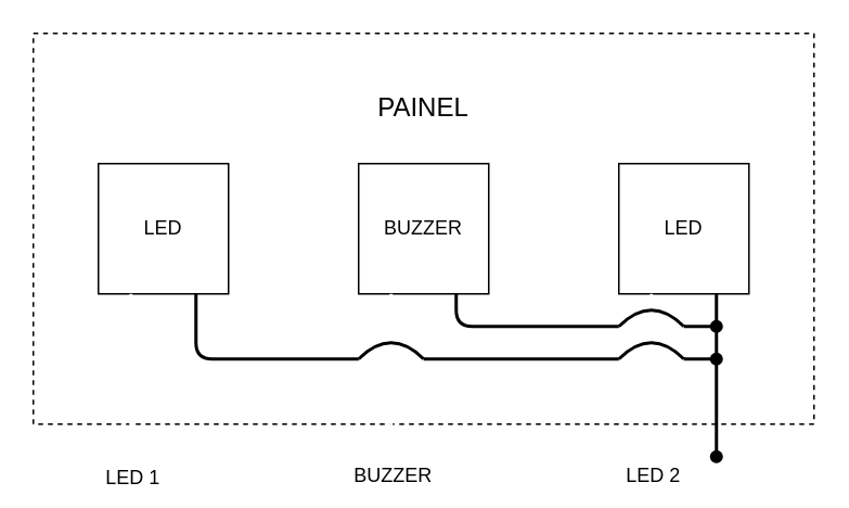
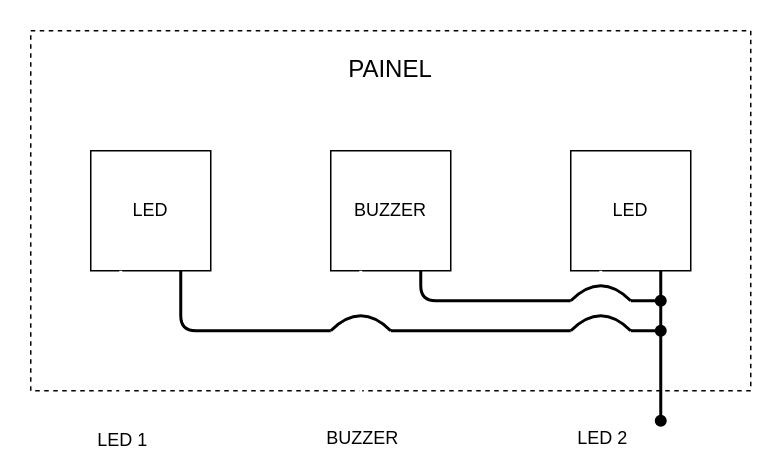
  <mxCell id="0" />
  <mxCell id="1" parent="0" />
  <mxCell id="2" value="" style="rounded=0;whiteSpace=wrap;html=1;dashed=1;fillColor=none;connectable=0;" vertex="1" parent="1"><mxGeometry x="20" y="20" width="480" height="240" as="geometry" /></mxCell>
  <mxCell id="3" value="LED" style="rounded=0;whiteSpace=wrap;html=1;fillColor=default;" vertex="1" parent="1"><mxGeometry x="60" y="100" width="80" height="80" as="geometry" /></mxCell>
  <mxCell id="4" value="BUZZER" style="rounded=0;whiteSpace=wrap;html=1;fillColor=default;" vertex="1" parent="1"><mxGeometry x="220" y="100" width="80" height="80" as="geometry" /></mxCell>
  <mxCell id="5" value="LED" style="rounded=0;whiteSpace=wrap;html=1;fillColor=default;" vertex="1" parent="1"><mxGeometry x="380" y="100" width="80" height="80" as="geometry" /></mxCell>
- <mxCell id="6" value="&lt;font style=&quot;font-size: 16px&quot;&gt;PAINEL&lt;/font&gt;" style="text;html=1;strokeColor=none;fillColor=none;align=center;verticalAlign=middle;whiteSpace=wrap;rounded=0;" vertex="1" parent="1"><mxGeometry x="230" y="50" width="60" height="30" as="geometry" /></mxCell>
+ <mxCell id="6" value="&lt;font style=&quot;font-size: 16px&quot;&gt;PAINEL&lt;/font&gt;" style="text;html=1;strokeColor=none;fillColor=none;align=center;verticalAlign=middle;whiteSpace=wrap;rounded=0;" vertex="1" parent="1"><mxGeometry x="230" y="30" width="60" height="30" as="geometry" /></mxCell>
  <mxCell id="7" value="" style="endArrow=none;html=1;fontSize=16;entryX=0.25;entryY=1;entryDx=0;entryDy=0;strokeColor=#FFFFFF;strokeWidth=2;startArrow=oval;startFill=1;" edge="1" parent="1" target="3"><mxGeometry width="50" height="50" relative="1" as="geometry"><mxPoint x="80" y="280" as="sourcePoint" /><mxPoint x="320" y="150" as="targetPoint" /></mxGeometry></mxCell>
  <mxCell id="8" value="&lt;span style=&quot;font-size: 12px&quot;&gt;LED 1&lt;br&gt;&lt;/span&gt;" style="edgeLabel;html=1;align=center;verticalAlign=middle;resizable=0;points=[];fontSize=16;labelBackgroundColor=none;" vertex="1" connectable="0" parent="7"><mxGeometry x="-0.211" y="-1" relative="1" as="geometry"><mxPoint x="-1" y="49" as="offset" /></mxGeometry></mxCell>
  <mxCell id="9" value="" style="endArrow=none;html=1;fontSize=16;entryX=0.25;entryY=1;entryDx=0;entryDy=0;strokeColor=#FFFFFF;strokeWidth=2;startArrow=oval;startFill=1;" edge="1" parent="1" target="4"><mxGeometry width="50" height="50" relative="1" as="geometry"><mxPoint x="240" y="280" as="sourcePoint" /><mxPoint x="320" y="150" as="targetPoint" /></mxGeometry></mxCell>
  <mxCell id="10" value="" style="endArrow=none;html=1;fontSize=16;entryX=0.25;entryY=1;entryDx=0;entryDy=0;jumpStyle=none;strokeColor=#FFFFFF;strokeWidth=2;startArrow=oval;startFill=1;" edge="1" parent="1" target="5"><mxGeometry width="50" height="50" relative="1" as="geometry"><mxPoint x="400" y="280" as="sourcePoint" /><mxPoint x="320" y="150" as="targetPoint" /></mxGeometry></mxCell>
  <mxCell id="11" value="" style="endArrow=none;html=1;fontSize=16;entryX=0.75;entryY=1;entryDx=0;entryDy=0;strokeWidth=2;strokeColor=#000000;startArrow=oval;startFill=1;" edge="1" parent="1" target="5"><mxGeometry width="50" height="50" relative="1" as="geometry"><mxPoint x="440" y="280" as="sourcePoint" /><mxPoint x="320" y="150" as="targetPoint" /></mxGeometry></mxCell>
  <mxCell id="12" value="" style="curved=1;endArrow=none;html=1;fontSize=16;endFill=0;strokeWidth=2;strokeColor=#000000;" edge="1" parent="1"><mxGeometry width="50" height="50" relative="1" as="geometry"><mxPoint x="220" y="220" as="sourcePoint" /><mxPoint x="260" y="220" as="targetPoint" /><Array as="points"><mxPoint x="240" y="200" /></Array></mxGeometry></mxCell>
  <mxCell id="13" value="" style="endArrow=none;html=1;fontSize=16;strokeColor=#000000;strokeWidth=2;exitX=0.75;exitY=1;exitDx=0;exitDy=0;" edge="1" parent="1" source="3"><mxGeometry width="50" height="50" relative="1" as="geometry"><mxPoint x="250" y="150" as="sourcePoint" /><mxPoint x="220" y="220" as="targetPoint" /><Array as="points"><mxPoint x="120" y="220" /></Array></mxGeometry></mxCell>
  <mxCell id="14" value="" style="curved=1;endArrow=none;html=1;fontSize=16;endFill=0;strokeWidth=2;strokeColor=#000000;" edge="1" parent="1"><mxGeometry width="50" height="50" relative="1" as="geometry"><mxPoint x="380" y="220" as="sourcePoint" /><mxPoint x="420" y="220" as="targetPoint" /><Array as="points"><mxPoint x="400" y="200" /></Array></mxGeometry></mxCell>
  <mxCell id="15" value="" style="endArrow=none;html=1;fontSize=16;strokeColor=#000000;strokeWidth=2;" edge="1" parent="1"><mxGeometry width="50" height="50" relative="1" as="geometry"><mxPoint x="260" y="220" as="sourcePoint" /><mxPoint x="380" y="220" as="targetPoint" /><Array as="points" /></mxGeometry></mxCell>
  <mxCell id="16" value="" style="endArrow=oval;html=1;fontSize=16;strokeColor=#000000;strokeWidth=2;endFill=1;" edge="1" parent="1"><mxGeometry width="50" height="50" relative="1" as="geometry"><mxPoint x="420" y="220" as="sourcePoint" /><mxPoint x="440" y="220" as="targetPoint" /><Array as="points" /></mxGeometry></mxCell>
  <mxCell id="17" value="" style="curved=1;endArrow=none;html=1;fontSize=16;endFill=0;strokeWidth=2;strokeColor=#000000;" edge="1" parent="1"><mxGeometry width="50" height="50" relative="1" as="geometry"><mxPoint x="380" y="200" as="sourcePoint" /><mxPoint x="420" y="200" as="targetPoint" /><Array as="points"><mxPoint x="400" y="180" /></Array></mxGeometry></mxCell>
  <mxCell id="18" value="" style="endArrow=oval;html=1;fontSize=16;strokeColor=#000000;strokeWidth=2;endFill=1;" edge="1" parent="1"><mxGeometry width="50" height="50" relative="1" as="geometry"><mxPoint x="420" y="200" as="sourcePoint" /><mxPoint x="440" y="200" as="targetPoint" /><Array as="points" /></mxGeometry></mxCell>
  <mxCell id="19" value="" style="endArrow=none;html=1;fontSize=16;strokeColor=#000000;strokeWidth=2;exitX=0.75;exitY=1;exitDx=0;exitDy=0;" edge="1" parent="1" source="4"><mxGeometry width="50" height="50" relative="1" as="geometry"><mxPoint x="270" y="190" as="sourcePoint" /><mxPoint x="380" y="200" as="targetPoint" /><Array as="points"><mxPoint x="280" y="200" /></Array></mxGeometry></mxCell>
  <mxCell id="20" value="&lt;span style=&quot;font-size: 12px&quot;&gt;BUZZER&lt;br&gt;&lt;/span&gt;" style="edgeLabel;html=1;align=center;verticalAlign=middle;resizable=0;points=[];fontSize=16;labelBackgroundColor=none;" vertex="1" connectable="0" parent="1"><mxGeometry x="240" y="289.996" as="geometry" /></mxCell>
  <mxCell id="21" value="&lt;span style=&quot;font-size: 12px&quot;&gt;LED 2&lt;br&gt;&lt;/span&gt;" style="edgeLabel;html=1;align=center;verticalAlign=middle;resizable=0;points=[];fontSize=16;labelBackgroundColor=none;" vertex="1" connectable="0" parent="1"><mxGeometry x="400" y="289.996" as="geometry" /></mxCell>
